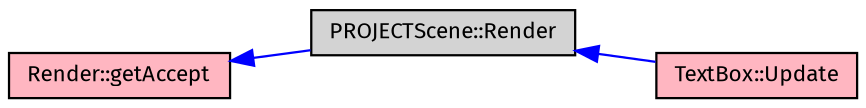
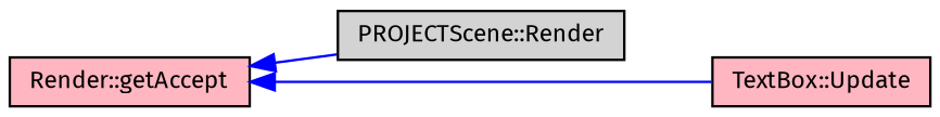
  digraph {
    fontname="Fira Sans"
    rankdir=LR
    node [color=black fillcolor=lightpink fontname="Fira Sans" fontsize=10 shape=record style=filled]
    edge [color=blue dir=back fontname="Fira Sans" fontsize=10 labelfontname=Helvetica labelfontsize=10 style=solid]
    n1 [fontcolor=black height=0.2 label="Render::getAccept" width=0.4]
    n2 [fillcolor=lightgrey height=0.2 label="PROJECTScene::Render" width=0.4]
    n3 [height=0.2 label="TextBox::Update" width=0.4]
    n1 -> n2
-   n2 -> n3
+   n1 -> n3
  }
